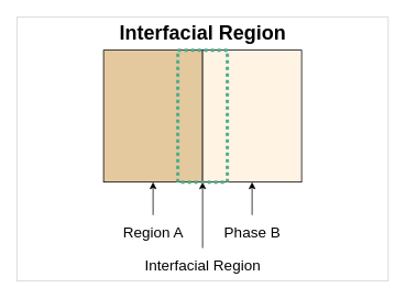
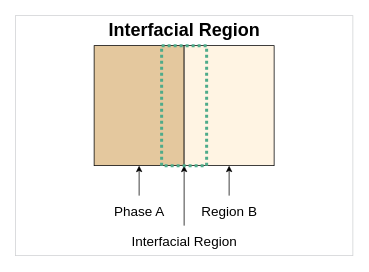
  <mxCell id="0" />
  <mxCell id="1" parent="0" />
  <mxCell id="2" value="" style="rounded=0;whiteSpace=wrap;html=1;strokeColor=#cfd1d3;fillColor=none;" parent="1" vertex="1"><mxGeometry x="20" y="20" width="450" height="320" as="geometry" /></mxCell>
  <mxCell id="3" value="" style="rounded=0;whiteSpace=wrap;html=1;fillColor=#e4c89e;" parent="1" vertex="1"><mxGeometry x="125" y="60" width="120" height="160" as="geometry" /></mxCell>
  <mxCell id="4" value="" style="rounded=0;whiteSpace=wrap;html=1;fillColor=#fff4e3;" parent="1" vertex="1"><mxGeometry x="245" y="60" width="120" height="160" as="geometry" /></mxCell>
  <mxCell id="5" style="edgeStyle=none;html=1;exitX=0.5;exitY=0;exitDx=0;exitDy=0;fontSize=18;entryX=0.5;entryY=1;entryDx=0;entryDy=0;" parent="1" source="6" target="3" edge="1"><mxGeometry relative="1" as="geometry" /></mxCell>
- <mxCell id="6" value="&lt;span style=&quot;font-weight: normal;&quot;&gt;&lt;font style=&quot;font-size: 18px;&quot;&gt;Region A&lt;/font&gt;&lt;/span&gt;" style="text;strokeColor=none;fillColor=none;html=1;fontSize=24;fontStyle=1;verticalAlign=middle;align=center;" parent="1" vertex="1"><mxGeometry x="135" y="260" width="100" height="40" as="geometry" /></mxCell>
+ <mxCell id="6" value="&lt;span style=&quot;font-weight: normal;&quot;&gt;&lt;font style=&quot;font-size: 18px;&quot;&gt;Phase A&lt;/font&gt;&lt;/span&gt;" style="text;strokeColor=none;fillColor=none;html=1;fontSize=24;fontStyle=1;verticalAlign=middle;align=center;" parent="1" vertex="1"><mxGeometry x="135" y="260" width="100" height="40" as="geometry" /></mxCell>
  <mxCell id="7" style="edgeStyle=none;html=1;exitX=0.5;exitY=0;exitDx=0;exitDy=0;entryX=0.5;entryY=1;entryDx=0;entryDy=0;fontSize=18;" parent="1" source="8" target="4" edge="1"><mxGeometry relative="1" as="geometry"><mxPoint x="345" y="220" as="targetPoint" /></mxGeometry></mxCell>
- <mxCell id="8" value="&lt;span style=&quot;font-weight: normal;&quot;&gt;&lt;font style=&quot;font-size: 18px;&quot;&gt;Phase B&lt;/font&gt;&lt;/span&gt;" style="text;strokeColor=none;fillColor=none;html=1;fontSize=24;fontStyle=1;verticalAlign=middle;align=center;" parent="1" vertex="1"><mxGeometry x="255" y="260" width="100" height="40" as="geometry" /></mxCell>
+ <mxCell id="8" value="&lt;span style=&quot;font-weight: normal;&quot;&gt;&lt;font style=&quot;font-size: 18px;&quot;&gt;Region B&lt;/font&gt;&lt;/span&gt;" style="text;strokeColor=none;fillColor=none;html=1;fontSize=24;fontStyle=1;verticalAlign=middle;align=center;" parent="1" vertex="1"><mxGeometry x="255" y="260" width="100" height="40" as="geometry" /></mxCell>
  <mxCell id="9" style="edgeStyle=none;html=1;exitX=0.5;exitY=0;exitDx=0;exitDy=0;entryX=0;entryY=1;entryDx=0;entryDy=0;fontSize=18;" parent="1" source="10" target="4" edge="1"><mxGeometry relative="1" as="geometry" /></mxCell>
  <mxCell id="10" value="&lt;span style=&quot;font-weight: normal;&quot;&gt;&lt;font style=&quot;font-size: 18px;&quot;&gt;Interfacial Region&lt;/font&gt;&lt;/span&gt;" style="text;strokeColor=none;fillColor=none;html=1;fontSize=24;fontStyle=1;verticalAlign=middle;align=center;" parent="1" vertex="1"><mxGeometry x="195" y="300" width="100" height="40" as="geometry" /></mxCell>
  <mxCell id="11" value="Interfacial Region" style="text;strokeColor=none;fillColor=none;html=1;fontSize=24;fontStyle=1;verticalAlign=middle;align=center;" parent="1" vertex="1"><mxGeometry x="195" y="20" width="100" height="40" as="geometry" /></mxCell>
  <mxCell id="12" value="" style="rounded=0;whiteSpace=wrap;html=1;fillColor=none;strokeColor=#4EAB8A;strokeWidth=4;dashed=1;dashPattern=1 1;" parent="1" vertex="1"><mxGeometry x="215" y="60" width="60" height="160" as="geometry" /></mxCell>
